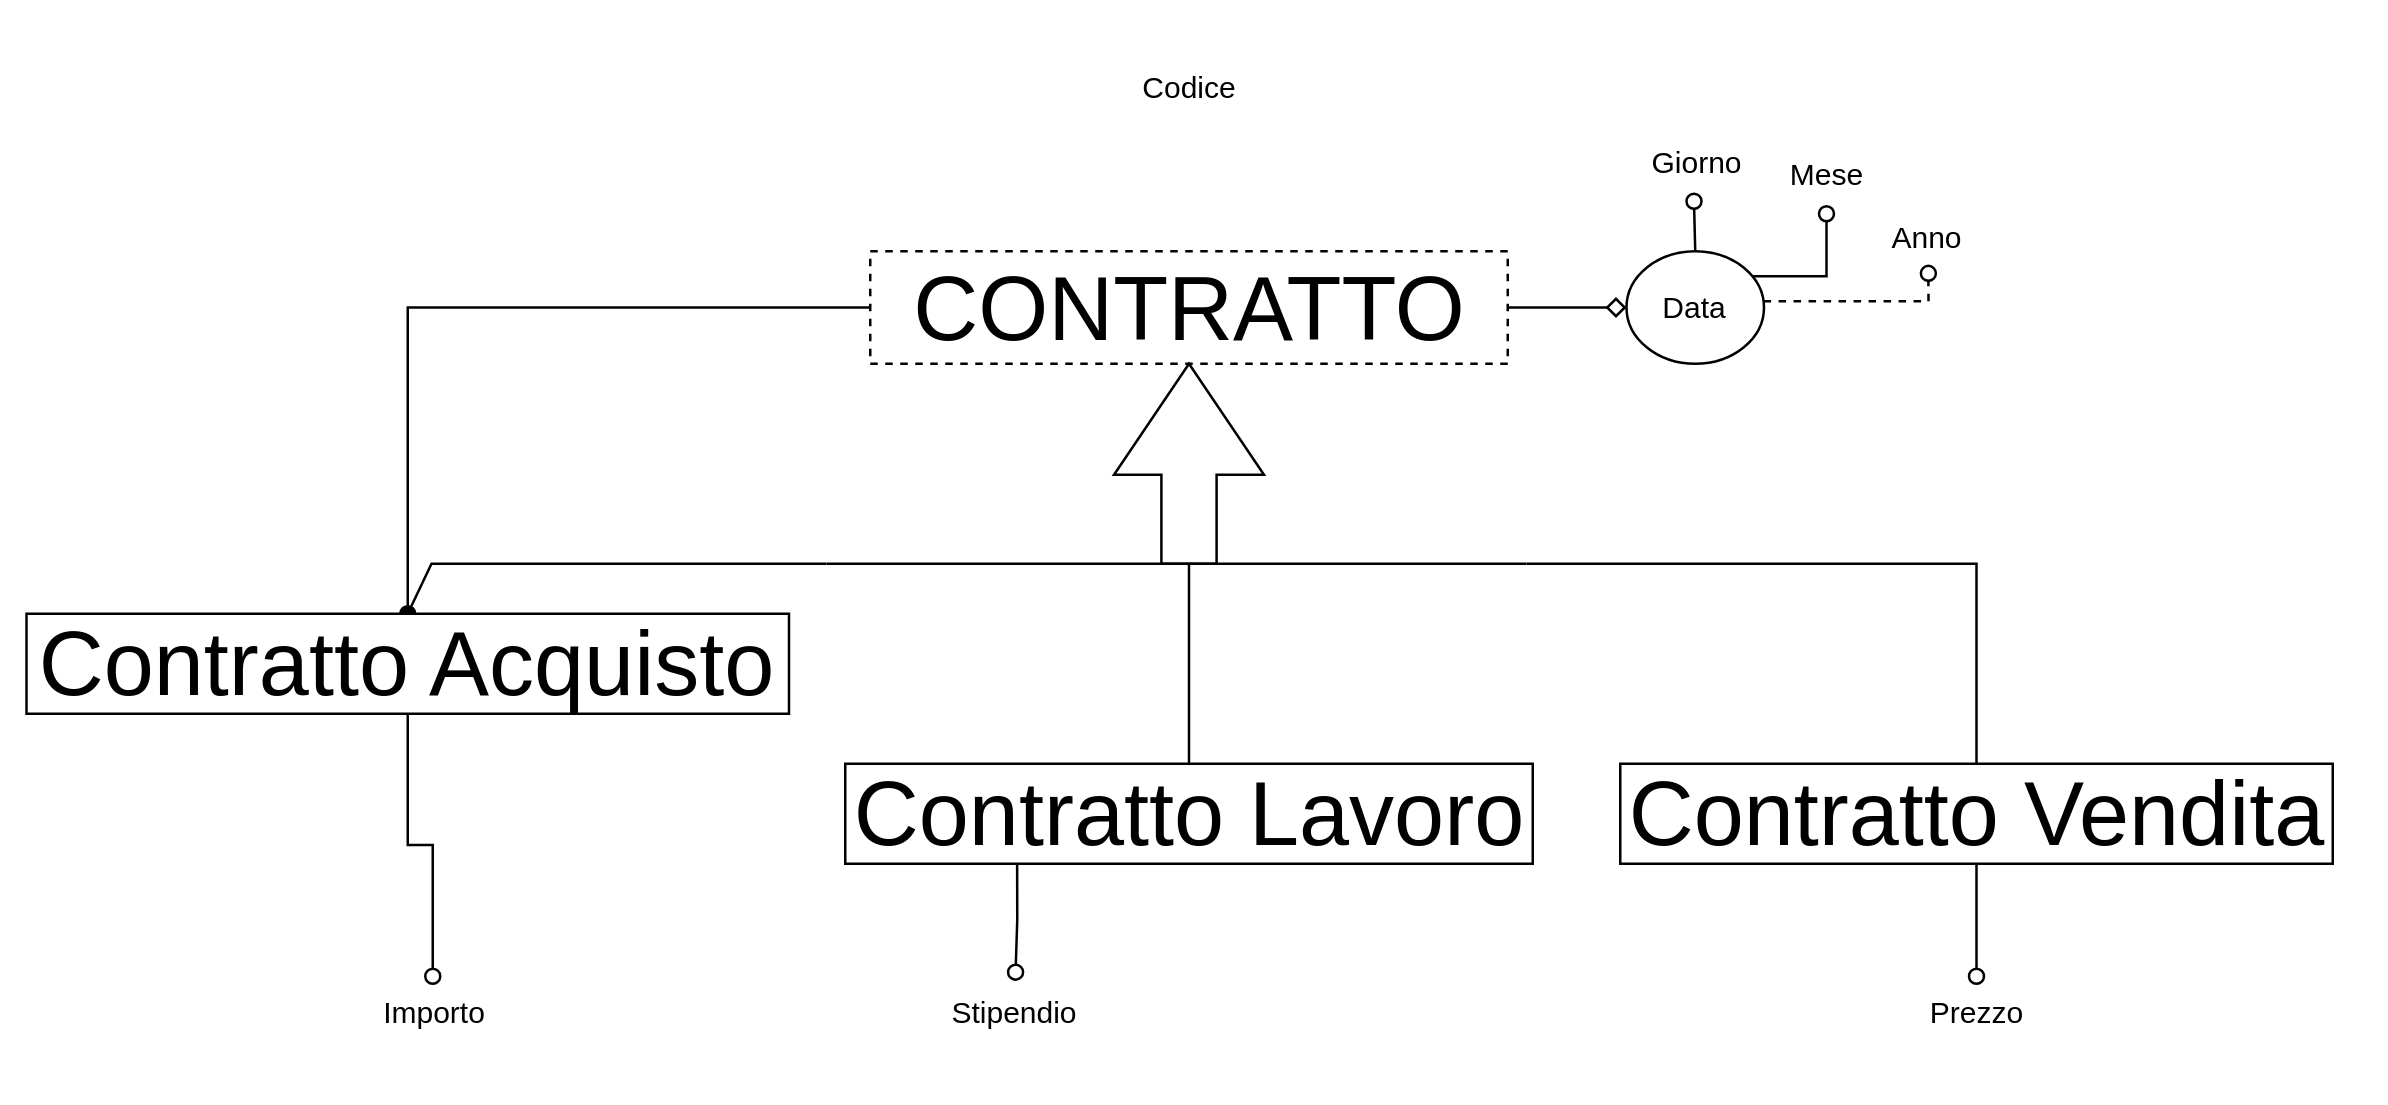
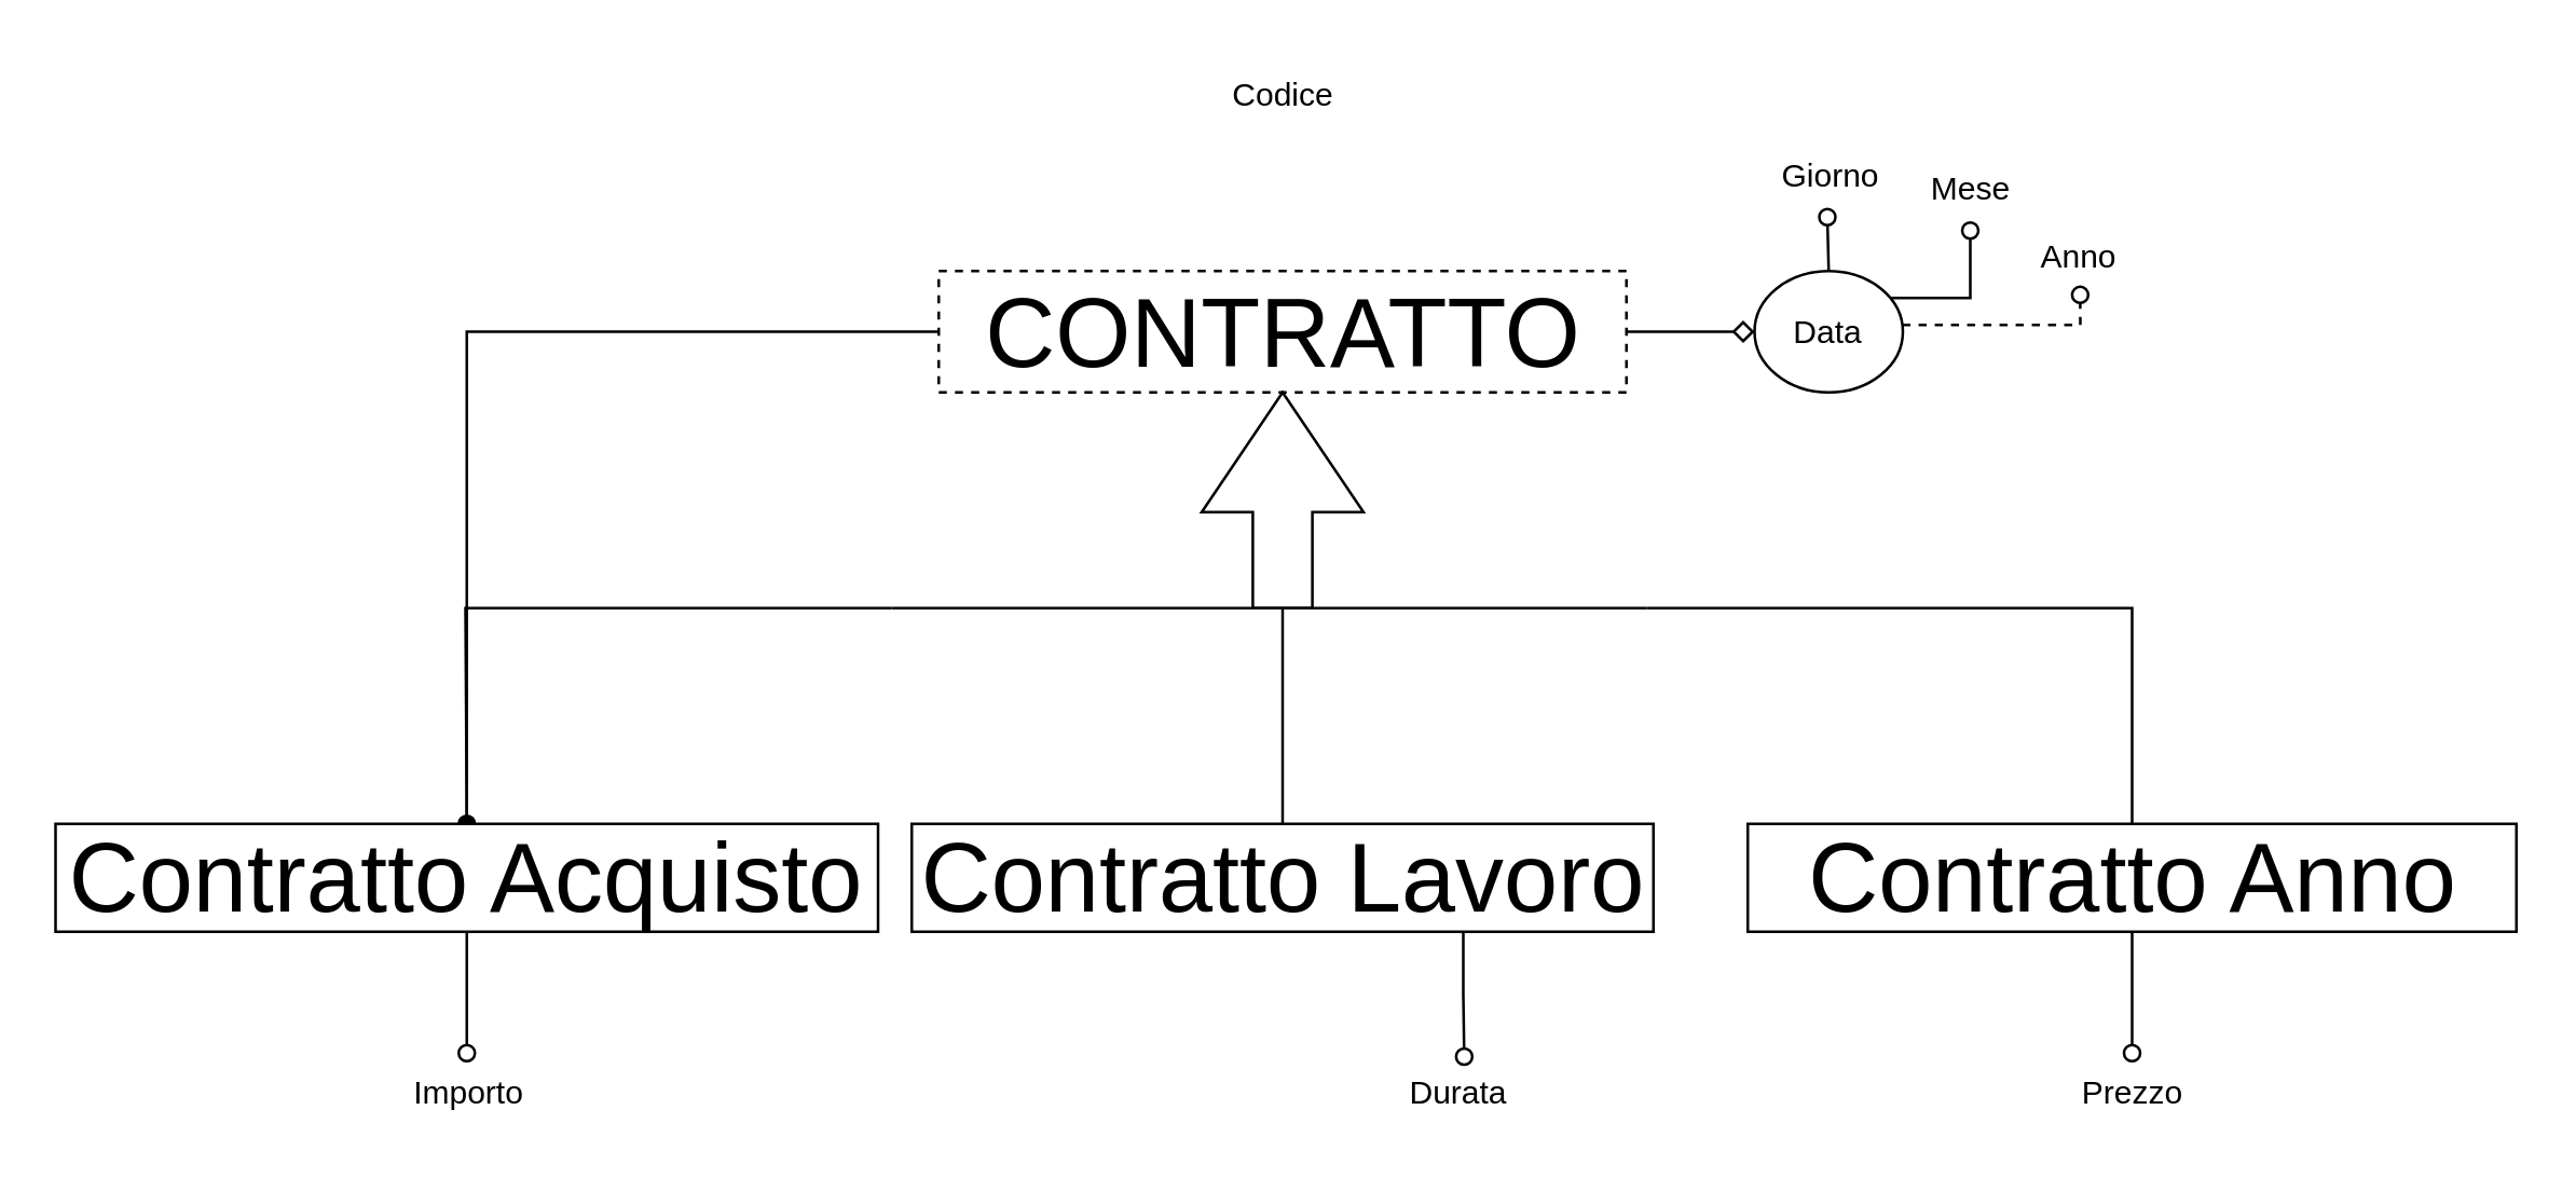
  <mxCell id="0" />
  <mxCell id="1" parent="0" />
  <mxCell id="2" style="edgeStyle=orthogonalEdgeStyle;rounded=0;orthogonalLoop=1;jettySize=auto;html=1;endArrow=oval;endFill=1;" edge="1" parent="1" source="4" target="11"><mxGeometry relative="1" as="geometry"><mxPoint x="482.5" y="55" as="targetPoint" /></mxGeometry></mxCell>
  <mxCell id="3" value="" style="edgeStyle=orthogonalEdgeStyle;rounded=0;orthogonalLoop=1;jettySize=auto;html=1;endArrow=diamond;endFill=0;exitX=1;exitY=0.5;exitDx=0;exitDy=0;" edge="1" parent="1" source="4" target="21"><mxGeometry relative="1" as="geometry"><mxPoint x="695" y="127.545" as="sourcePoint" /></mxGeometry></mxCell>
  <mxCell id="4" value="CONTRATTO" style="whiteSpace=wrap;html=1;align=center;fontSize=36;dashed=1;" vertex="1" parent="1"><mxGeometry x="347.5" y="100" width="255" height="45" as="geometry" /></mxCell>
  <mxCell id="5" value="" style="shape=singleArrow;direction=north;whiteSpace=wrap;html=1;fontSize=36;arrowWidth=0.368;arrowSize=0.555;" vertex="1" parent="1"><mxGeometry x="445" y="145" width="60" height="80" as="geometry" /></mxCell>
  <mxCell id="6" value="" style="endArrow=none;html=1;rounded=0;fontSize=36;" edge="1" parent="1"><mxGeometry width="50" height="50" relative="1" as="geometry"><mxPoint x="330" y="225" as="sourcePoint" /><mxPoint x="610" y="225" as="targetPoint" /><Array as="points"><mxPoint x="470" y="225" /></Array></mxGeometry></mxCell>
  <mxCell id="7" value="" style="endArrow=none;html=1;rounded=0;fontSize=36;exitX=0.5;exitY=0;exitDx=0;exitDy=0;" edge="1" parent="1" source="11"><mxGeometry width="50" height="50" relative="1" as="geometry"><mxPoint x="330" y="305" as="sourcePoint" /><mxPoint x="330" y="225" as="targetPoint" /><Array as="points"><mxPoint x="172" y="225" /><mxPoint x="210" y="225" /></Array></mxGeometry></mxCell>
  <mxCell id="8" value="" style="endArrow=none;html=1;rounded=0;fontSize=36;" edge="1" parent="1" target="5"><mxGeometry width="50" height="50" relative="1" as="geometry"><mxPoint x="475" y="305" as="sourcePoint" /><mxPoint x="480" y="225" as="targetPoint" /></mxGeometry></mxCell>
  <mxCell id="9" value="" style="endArrow=none;html=1;rounded=0;fontSize=36;exitX=0.5;exitY=0;exitDx=0;exitDy=0;" edge="1" parent="1" source="13"><mxGeometry width="50" height="50" relative="1" as="geometry"><mxPoint x="788" y="270" as="sourcePoint" /><mxPoint x="610" y="225" as="targetPoint" /><Array as="points"><mxPoint x="790" y="225" /></Array></mxGeometry></mxCell>
  <mxCell id="10" style="edgeStyle=orthogonalEdgeStyle;rounded=0;orthogonalLoop=1;jettySize=auto;html=1;exitX=0.5;exitY=1;exitDx=0;exitDy=0;entryX=0.5;entryY=0;entryDx=0;entryDy=0;entryPerimeter=0;endArrow=oval;endFill=0;" edge="1" parent="1" source="11" target="26"><mxGeometry relative="1" as="geometry" /></mxCell>
- <mxCell id="11" value="Contratto Acquisto" style="whiteSpace=wrap;html=1;align=center;fontSize=36;" vertex="1" parent="1"><mxGeometry x="10" y="245" width="305" height="40" as="geometry" /></mxCell>
+ <mxCell id="11" value="Contratto Acquisto" style="whiteSpace=wrap;html=1;align=center;fontSize=36;" vertex="1" parent="1"><mxGeometry x="20" y="305" width="305" height="40" as="geometry" /></mxCell>
  <mxCell id="12" style="edgeStyle=orthogonalEdgeStyle;rounded=0;orthogonalLoop=1;jettySize=auto;html=1;endArrow=oval;endFill=0;" edge="1" parent="1" source="13" target="28"><mxGeometry relative="1" as="geometry" /></mxCell>
- <mxCell id="13" value="Contratto Vendita" style="whiteSpace=wrap;html=1;align=center;fontSize=36;" vertex="1" parent="1"><mxGeometry x="647.5" y="305" width="285" height="40" as="geometry" /></mxCell>
- <mxCell id="14" style="edgeStyle=orthogonalEdgeStyle;rounded=0;orthogonalLoop=1;jettySize=auto;html=1;exitX=0.25;exitY=1;exitDx=0;exitDy=0;entryX=0.509;entryY=-0.055;entryDx=0;entryDy=0;entryPerimeter=0;endArrow=oval;endFill=0;" edge="1" parent="1" source="16" target="27"><mxGeometry relative="1" as="geometry" /></mxCell>
+ <mxCell id="13" value="Contratto Anno" style="whiteSpace=wrap;html=1;align=center;fontSize=36;" vertex="1" parent="1"><mxGeometry x="647.5" y="305" width="285" height="40" as="geometry" /></mxCell>
+ <mxCell id="15" style="edgeStyle=orthogonalEdgeStyle;rounded=0;orthogonalLoop=1;jettySize=auto;html=1;entryX=0.539;entryY=0.043;entryDx=0;entryDy=0;entryPerimeter=0;endArrow=oval;endFill=0;" edge="1" parent="1" source="16" target="25"><mxGeometry relative="1" as="geometry"><Array as="points"><mxPoint x="542" y="368" /><mxPoint x="542" y="368" /></Array></mxGeometry></mxCell>
  <mxCell id="16" value="Contratto Lavoro" style="whiteSpace=wrap;html=1;align=center;fontSize=36;" vertex="1" parent="1"><mxGeometry x="337.5" y="305" width="275" height="40" as="geometry" /></mxCell>
  <mxCell id="17" value="Codice" style="text;html=1;align=center;verticalAlign=middle;resizable=0;points=[];autosize=1;strokeColor=none;fillColor=none;" vertex="1" parent="1"><mxGeometry x="445" y="20" width="60" height="30" as="geometry" /></mxCell>
  <mxCell id="18" style="edgeStyle=orthogonalEdgeStyle;rounded=0;orthogonalLoop=1;jettySize=auto;html=1;endArrow=oval;endFill=0;" edge="1" parent="1" source="21"><mxGeometry relative="1" as="geometry"><mxPoint x="677" y="80" as="targetPoint" /><Array as="points"><mxPoint x="678" y="80" /></Array></mxGeometry></mxCell>
  <mxCell id="19" style="edgeStyle=orthogonalEdgeStyle;rounded=0;orthogonalLoop=1;jettySize=auto;html=1;endArrow=oval;endFill=0;" edge="1" parent="1" source="21" target="23"><mxGeometry relative="1" as="geometry"><mxPoint x="735" y="80" as="targetPoint" /><Array as="points"><mxPoint x="730" y="110" /></Array></mxGeometry></mxCell>
  <mxCell id="20" style="edgeStyle=orthogonalEdgeStyle;rounded=0;orthogonalLoop=1;jettySize=auto;html=1;endArrow=oval;endFill=0;entryX=0.515;entryY=0.961;entryDx=0;entryDy=0;entryPerimeter=0;dashed=1;" edge="1" parent="1" source="21" target="24"><mxGeometry relative="1" as="geometry"><mxPoint x="745" y="100" as="targetPoint" /><Array as="points"><mxPoint x="771" y="120" /></Array></mxGeometry></mxCell>
  <mxCell id="21" value="Data" style="ellipse;whiteSpace=wrap;html=1;align=center;" vertex="1" parent="1"><mxGeometry x="650" y="100" width="55" height="45" as="geometry" /></mxCell>
  <mxCell id="22" value="Giorno" style="text;html=1;align=center;verticalAlign=middle;resizable=0;points=[];autosize=1;strokeColor=none;fillColor=none;" vertex="1" parent="1"><mxGeometry x="647.5" y="50" width="60" height="30" as="geometry" /></mxCell>
  <mxCell id="23" value="Mese" style="text;html=1;align=center;verticalAlign=middle;resizable=0;points=[];autosize=1;strokeColor=none;fillColor=none;" vertex="1" parent="1"><mxGeometry x="705" y="55" width="50" height="30" as="geometry" /></mxCell>
  <mxCell id="24" value="Anno" style="text;html=1;align=center;verticalAlign=middle;resizable=0;points=[];autosize=1;strokeColor=none;fillColor=none;" vertex="1" parent="1"><mxGeometry x="745" y="80" width="50" height="30" as="geometry" /></mxCell>
+ <mxCell id="25" value="Durata" style="text;html=1;align=center;verticalAlign=middle;resizable=0;points=[];autosize=1;strokeColor=none;fillColor=none;" vertex="1" parent="1"><mxGeometry x="510" y="390" width="60" height="30" as="geometry" /></mxCell>
  <mxCell id="26" value="Importo" style="text;html=1;align=center;verticalAlign=middle;resizable=0;points=[];autosize=1;strokeColor=none;fillColor=none;" vertex="1" parent="1"><mxGeometry x="142.5" y="390" width="60" height="30" as="geometry" /></mxCell>
- <mxCell id="27" value="Stipendio" style="text;html=1;align=center;verticalAlign=middle;resizable=0;points=[];autosize=1;strokeColor=none;fillColor=none;" vertex="1" parent="1"><mxGeometry x="370" y="390" width="70" height="30" as="geometry" /></mxCell>
  <mxCell id="28" value="Prezzo" style="text;html=1;align=center;verticalAlign=middle;resizable=0;points=[];autosize=1;strokeColor=none;fillColor=none;" vertex="1" parent="1"><mxGeometry x="760" y="390" width="60" height="30" as="geometry" /></mxCell>
